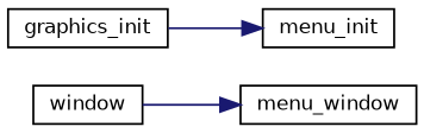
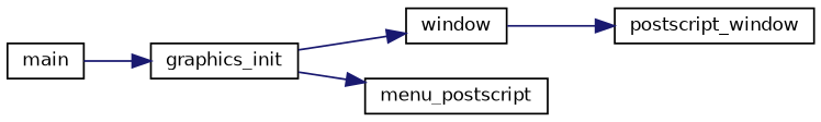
  digraph {
    rankdir=RL
    node [color=black fillcolor=white fontname=Helvetica fontsize=10 shape=record style=filled]
    edge [color=midnightblue dir=back fontname=Helvetica fontsize=10 labelfontname=Helvetica labelfontsize=10 style=solid]
-   n1 [height=0.2 label=menu_window width=0.4]
+   n1 [height=0.2 label=postscript_window width=0.4]
    n2 [height=0.2 label=window width=0.4]
    n3 [height=0.2 label=graphics_init width=0.4]
-   n5 [height=0.2 label=menu_init width=0.4]
+   n4 [height=0.2 label=main width=0.4]
+   n5 [height=0.2 label=menu_postscript width=0.4]
    n1 -> n2
+   n2 -> n3
+   n3 -> n4
    n5 -> n3
  }
